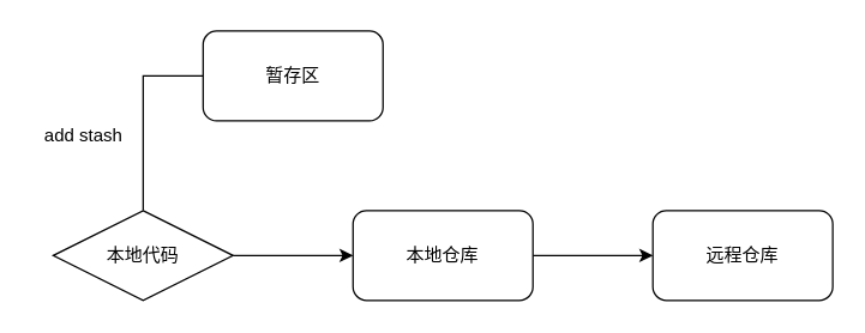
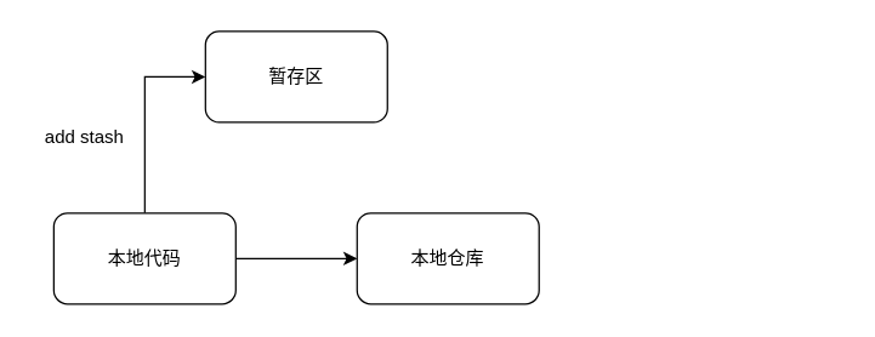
  <mxCell id="0" />
  <mxCell id="1" parent="0" />
  <mxCell id="2" value="" style="edgeStyle=orthogonalEdgeStyle;rounded=0;orthogonalLoop=1;jettySize=auto;html=1;" edge="1" parent="1" source="4" target="6"><mxGeometry relative="1" as="geometry" /></mxCell>
- <mxCell id="3" style="edgeStyle=orthogonalEdgeStyle;rounded=0;orthogonalLoop=1;jettySize=auto;html=1;exitX=0.5;exitY=0;exitDx=0;exitDy=0;entryX=0;entryY=0.5;entryDx=0;entryDy=0;endArrow=none;" edge="1" parent="1" source="4" target="8"><mxGeometry relative="1" as="geometry" /></mxCell>
- <mxCell id="4" value="本地代码" style="rhombus;whiteSpace=wrap;html=1;" vertex="1" parent="1"><mxGeometry x="35" y="140" width="120" height="60" as="geometry" /></mxCell>
- <mxCell id="5" value="" style="edgeStyle=orthogonalEdgeStyle;rounded=0;orthogonalLoop=1;jettySize=auto;html=1;" edge="1" parent="1" source="6" target="7"><mxGeometry relative="1" as="geometry" /></mxCell>
+ <mxCell id="3" style="edgeStyle=orthogonalEdgeStyle;rounded=0;orthogonalLoop=1;jettySize=auto;html=1;exitX=0.5;exitY=0;exitDx=0;exitDy=0;entryX=0;entryY=0.5;entryDx=0;entryDy=0;" edge="1" parent="1" source="4" target="8"><mxGeometry relative="1" as="geometry" /></mxCell>
+ <mxCell id="4" value="本地代码" style="rounded=1;whiteSpace=wrap;html=1;" vertex="1" parent="1"><mxGeometry x="35" y="140" width="120" height="60" as="geometry" /></mxCell>
  <mxCell id="6" value="本地仓库" style="rounded=1;whiteSpace=wrap;html=1;" vertex="1" parent="1"><mxGeometry x="235" y="140" width="120" height="60" as="geometry" /></mxCell>
- <mxCell id="7" value="远程仓库" style="rounded=1;whiteSpace=wrap;html=1;" vertex="1" parent="1"><mxGeometry x="435" y="140" width="120" height="60" as="geometry" /></mxCell>
  <mxCell id="8" value="暂存区" style="rounded=1;whiteSpace=wrap;html=1;" vertex="1" parent="1"><mxGeometry x="135" y="20" width="120" height="60" as="geometry" /></mxCell>
  <mxCell id="9" value="add stash" style="text;html=1;align=center;verticalAlign=middle;resizable=0;points=[];autosize=1;" vertex="1" parent="1"><mxGeometry x="20" y="80" width="70" height="20" as="geometry" /></mxCell>
